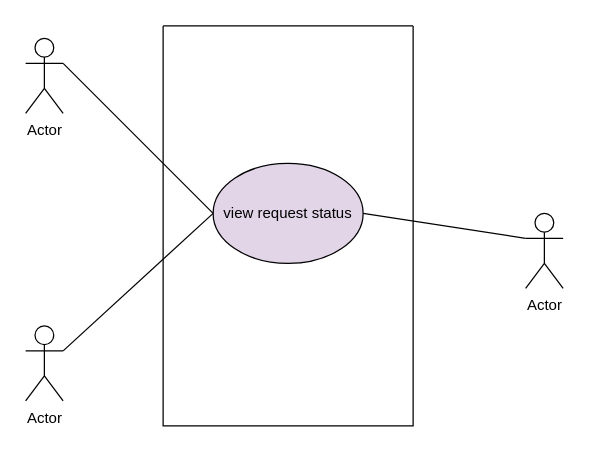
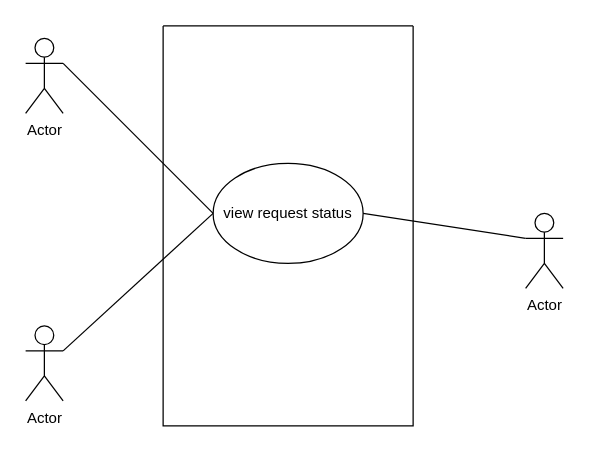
  <mxCell id="0" />
  <mxCell id="1" parent="0" />
  <mxCell id="2" value="Actor" style="shape=umlActor;verticalLabelPosition=bottom;verticalAlign=top;html=1;outlineConnect=0;" vertex="1" parent="1"><mxGeometry x="20" y="30" width="30" height="60" as="geometry" /></mxCell>
  <mxCell id="3" value="Actor" style="shape=umlActor;verticalLabelPosition=bottom;verticalAlign=top;html=1;outlineConnect=0;" vertex="1" parent="1"><mxGeometry x="20" y="260" width="30" height="60" as="geometry" /></mxCell>
  <mxCell id="4" value="" style="swimlane;startSize=0;" vertex="1" parent="1"><mxGeometry x="130" y="20" width="200" height="320" as="geometry"><mxRectangle x="280" y="280" width="50" height="40" as="alternateBounds" /></mxGeometry></mxCell>
- <mxCell id="5" value="view request status" style="ellipse;whiteSpace=wrap;html=1;fillColor=#e1d5e7;" vertex="1" parent="4"><mxGeometry x="40" y="110" width="120" height="80" as="geometry" /></mxCell>
+ <mxCell id="5" value="view request status" style="ellipse;whiteSpace=wrap;html=1;" vertex="1" parent="4"><mxGeometry x="40" y="110" width="120" height="80" as="geometry" /></mxCell>
  <mxCell id="6" value="Actor" style="shape=umlActor;verticalLabelPosition=bottom;verticalAlign=top;html=1;outlineConnect=0;" vertex="1" parent="1"><mxGeometry x="420" y="170" width="30" height="60" as="geometry" /></mxCell>
  <mxCell id="7" value="" style="endArrow=none;html=1;rounded=0;exitX=1;exitY=0.5;exitDx=0;exitDy=0;" edge="1" parent="1" source="5"><mxGeometry width="50" height="50" relative="1" as="geometry"><mxPoint x="370" y="240" as="sourcePoint" /><mxPoint x="420" y="190" as="targetPoint" /></mxGeometry></mxCell>
  <mxCell id="8" value="" style="endArrow=none;html=1;rounded=0;" edge="1" parent="1"><mxGeometry width="50" height="50" relative="1" as="geometry"><mxPoint x="50" y="280" as="sourcePoint" /><mxPoint x="170" y="170" as="targetPoint" /></mxGeometry></mxCell>
  <mxCell id="9" value="" style="endArrow=none;html=1;rounded=0;entryX=0;entryY=0.5;entryDx=0;entryDy=0;" edge="1" parent="1" target="5"><mxGeometry width="50" height="50" relative="1" as="geometry"><mxPoint x="50" y="50" as="sourcePoint" /><mxPoint x="100" y="0" as="targetPoint" /></mxGeometry></mxCell>
